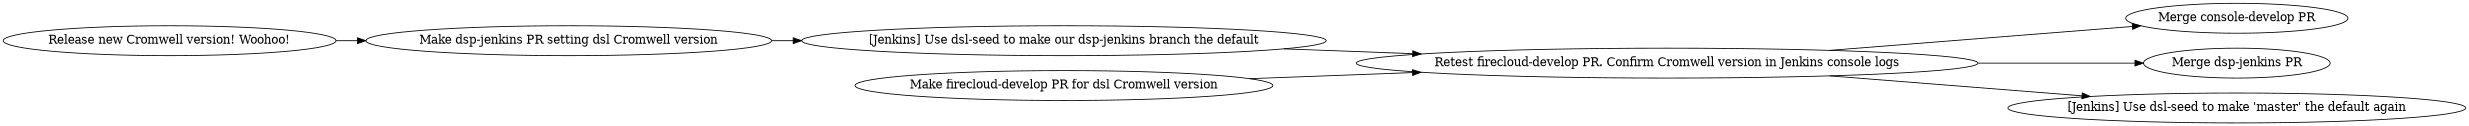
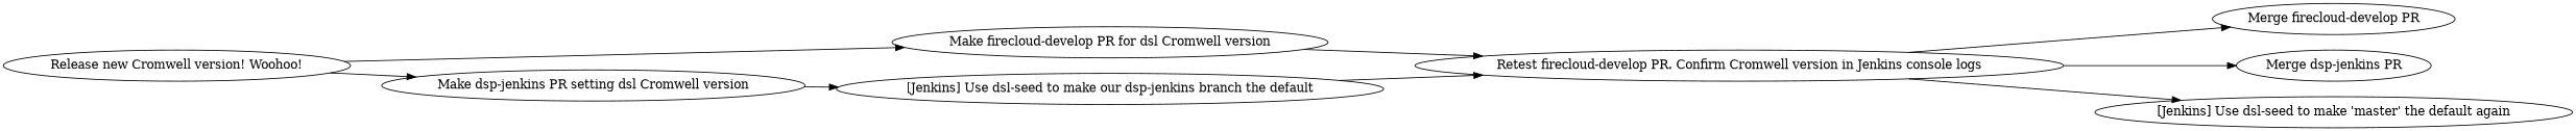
  digraph {
    rankdir=LR
    node [shape=oval]
    n1 [label="Release new Cromwell version! Woohoo!"]
    n2 [label="Make firecloud-develop PR for dsl Cromwell version"]
    n3 [label="Make dsp-jenkins PR setting dsl Cromwell version"]
    n4 [label="Retest firecloud-develop PR. Confirm Cromwell version in Jenkins console logs"]
    n5 [label="[Jenkins] Use dsl-seed to make our dsp-jenkins branch the default"]
-   n6 [label="Merge console-develop PR"]
+   n6 [label="Merge firecloud-develop PR"]
    n7 [label="Merge dsp-jenkins PR"]
    n8 [label="[Jenkins] Use dsl-seed to make 'master' the default again"]
+   n1 -> n2
    n1 -> n3
    n2 -> n4
    n3 -> n5
    n4 -> n6
    n4 -> n7
    n4 -> n8
    n5 -> n4
  }
